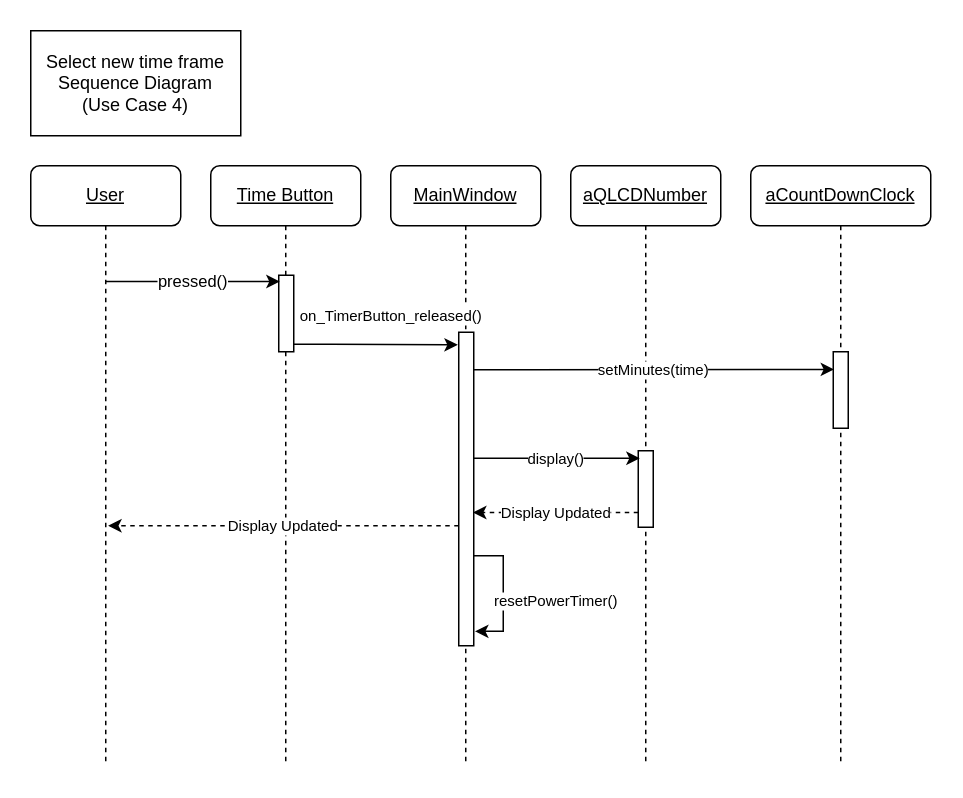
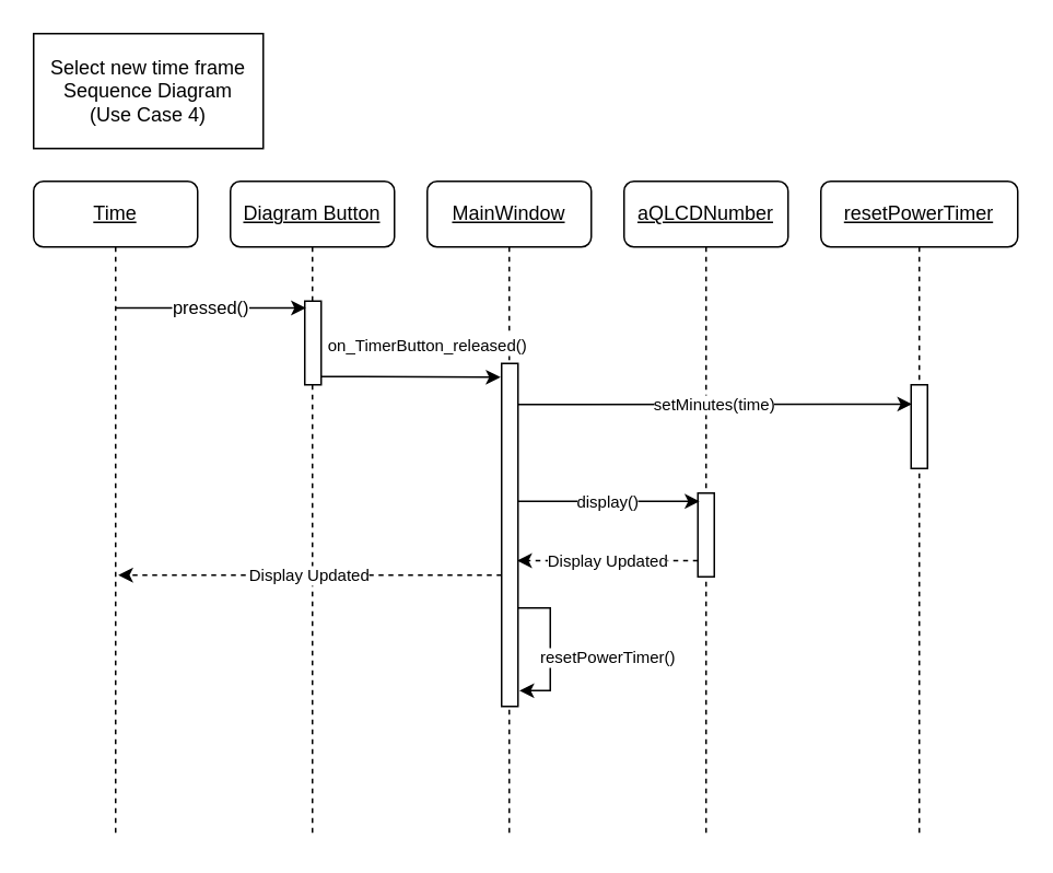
  <mxCell id="0" />
  <mxCell id="1" parent="0" />
  <mxCell id="2" value="&lt;font face=&quot;Helvetica&quot;&gt;&lt;u&gt;MainWindow&lt;/u&gt;&lt;/font&gt;" style="shape=umlLifeline;perimeter=lifelinePerimeter;whiteSpace=wrap;html=1;container=1;collapsible=0;recursiveResize=0;outlineConnect=0;rounded=1;shadow=0;comic=0;labelBackgroundColor=none;strokeWidth=1;fontFamily=Verdana;fontSize=12;align=center;" parent="1" vertex="1"><mxGeometry x="260" y="110" width="100" height="400" as="geometry" /></mxCell>
- <mxCell id="3" value="&lt;font face=&quot;Helvetica&quot;&gt;&lt;u&gt;aCountDownClock&lt;/u&gt;&lt;/font&gt;" style="shape=umlLifeline;perimeter=lifelinePerimeter;whiteSpace=wrap;html=1;container=1;collapsible=0;recursiveResize=0;outlineConnect=0;rounded=1;shadow=0;comic=0;labelBackgroundColor=none;strokeWidth=1;fontFamily=Verdana;fontSize=12;align=center;" parent="1" vertex="1"><mxGeometry x="500" y="110" width="120" height="400" as="geometry" /></mxCell>
+ <mxCell id="3" value="&lt;font face=&quot;Helvetica&quot;&gt;&lt;u&gt;resetPowerTimer&lt;/u&gt;&lt;/font&gt;" style="shape=umlLifeline;perimeter=lifelinePerimeter;whiteSpace=wrap;html=1;container=1;collapsible=0;recursiveResize=0;outlineConnect=0;rounded=1;shadow=0;comic=0;labelBackgroundColor=none;strokeWidth=1;fontFamily=Verdana;fontSize=12;align=center;" parent="1" vertex="1"><mxGeometry x="500" y="110" width="120" height="400" as="geometry" /></mxCell>
  <mxCell id="4" value="" style="html=1;points=[];perimeter=orthogonalPerimeter;rounded=0;shadow=0;comic=0;labelBackgroundColor=none;strokeWidth=1;fontFamily=Verdana;fontSize=12;align=center;" parent="3" vertex="1"><mxGeometry x="55.0" y="124" width="10" height="51" as="geometry" /></mxCell>
- <mxCell id="5" value="&lt;font face=&quot;Helvetica&quot;&gt;&lt;u&gt;User&lt;/u&gt;&lt;/font&gt;" style="shape=umlLifeline;perimeter=lifelinePerimeter;whiteSpace=wrap;html=1;container=1;collapsible=0;recursiveResize=0;outlineConnect=0;rounded=1;shadow=0;comic=0;labelBackgroundColor=none;strokeWidth=1;fontFamily=Verdana;fontSize=12;align=center;" parent="1" vertex="1"><mxGeometry x="20" y="110" width="100" height="400" as="geometry" /></mxCell>
- <mxCell id="6" value="&lt;font face=&quot;Helvetica&quot;&gt;&lt;u&gt;Time Button&lt;/u&gt;&lt;/font&gt;" style="shape=umlLifeline;perimeter=lifelinePerimeter;whiteSpace=wrap;html=1;container=1;collapsible=0;recursiveResize=0;outlineConnect=0;rounded=1;shadow=0;comic=0;labelBackgroundColor=none;strokeWidth=1;fontFamily=Verdana;fontSize=12;align=center;" parent="1" vertex="1"><mxGeometry x="140" y="110" width="100" height="400" as="geometry" /></mxCell>
+ <mxCell id="5" value="&lt;font face=&quot;Helvetica&quot;&gt;&lt;u&gt;Time&lt;/u&gt;&lt;/font&gt;" style="shape=umlLifeline;perimeter=lifelinePerimeter;whiteSpace=wrap;html=1;container=1;collapsible=0;recursiveResize=0;outlineConnect=0;rounded=1;shadow=0;comic=0;labelBackgroundColor=none;strokeWidth=1;fontFamily=Verdana;fontSize=12;align=center;" parent="1" vertex="1"><mxGeometry x="20" y="110" width="100" height="400" as="geometry" /></mxCell>
+ <mxCell id="6" value="&lt;font face=&quot;Helvetica&quot;&gt;&lt;u&gt;Diagram Button&lt;/u&gt;&lt;/font&gt;" style="shape=umlLifeline;perimeter=lifelinePerimeter;whiteSpace=wrap;html=1;container=1;collapsible=0;recursiveResize=0;outlineConnect=0;rounded=1;shadow=0;comic=0;labelBackgroundColor=none;strokeWidth=1;fontFamily=Verdana;fontSize=12;align=center;" parent="1" vertex="1"><mxGeometry x="140" y="110" width="100" height="400" as="geometry" /></mxCell>
  <mxCell id="7" value="" style="html=1;points=[];perimeter=orthogonalPerimeter;rounded=0;shadow=0;comic=0;labelBackgroundColor=none;strokeWidth=1;fontFamily=Verdana;fontSize=12;align=center;" parent="6" vertex="1"><mxGeometry x="165.33" y="111" width="10" height="209" as="geometry" /></mxCell>
  <mxCell id="8" value="" style="html=1;points=[];perimeter=orthogonalPerimeter;rounded=0;shadow=0;comic=0;labelBackgroundColor=none;strokeWidth=1;fontFamily=Verdana;fontSize=12;align=center;" parent="6" vertex="1"><mxGeometry x="45.33" y="73" width="10" height="51" as="geometry" /></mxCell>
  <mxCell id="9" value="&lt;font style=&quot;font-size: 10px&quot;&gt;on_TimerButton_released()&lt;/font&gt;" style="edgeStyle=orthogonalEdgeStyle;rounded=0;orthogonalLoop=1;jettySize=auto;html=1;entryX=-0.06;entryY=0.067;entryDx=0;entryDy=0;entryPerimeter=0;" parent="6" edge="1"><mxGeometry x="0.18" y="19" relative="1" as="geometry"><mxPoint x="55.33" y="119" as="sourcePoint" /><mxPoint x="164.73" y="119.417" as="targetPoint" /><Array as="points"><mxPoint x="80.33" y="119" /><mxPoint x="80.33" y="119" /></Array><mxPoint as="offset" /></mxGeometry></mxCell>
  <mxCell id="10" value="resetPowerTimer()" style="edgeStyle=orthogonalEdgeStyle;rounded=0;orthogonalLoop=1;jettySize=auto;html=1;entryX=1.081;entryY=0.954;entryDx=0;entryDy=0;entryPerimeter=0;fontSize=10;" parent="6" source="7" target="7" edge="1"><mxGeometry x="0.117" y="35" relative="1" as="geometry"><Array as="points"><mxPoint x="195" y="260" /><mxPoint x="195" y="310" /><mxPoint x="176" y="310" /></Array><mxPoint as="offset" /></mxGeometry></mxCell>
  <mxCell id="11" value="pressed()" style="endArrow=classic;html=1;rounded=0;entryX=0.067;entryY=0.2;entryDx=0;entryDy=0;entryPerimeter=0;" parent="1" edge="1"><mxGeometry width="50" height="50" relative="1" as="geometry"><mxPoint x="69.929" y="187.2" as="sourcePoint" /><mxPoint x="186" y="187.2" as="targetPoint" /></mxGeometry></mxCell>
  <mxCell id="12" value="&lt;font face=&quot;Helvetica&quot;&gt;&lt;u&gt;aQLCDNumber&lt;/u&gt;&lt;/font&gt;" style="shape=umlLifeline;perimeter=lifelinePerimeter;whiteSpace=wrap;html=1;container=1;collapsible=0;recursiveResize=0;outlineConnect=0;rounded=1;shadow=0;comic=0;labelBackgroundColor=none;strokeWidth=1;fontFamily=Verdana;fontSize=12;align=center;" parent="1" vertex="1"><mxGeometry x="380" y="110" width="100" height="400" as="geometry" /></mxCell>
  <mxCell id="13" value="" style="html=1;points=[];perimeter=orthogonalPerimeter;rounded=0;shadow=0;comic=0;labelBackgroundColor=none;strokeWidth=1;fontFamily=Verdana;fontSize=12;align=center;" parent="12" vertex="1"><mxGeometry x="45.0" y="190" width="10" height="51" as="geometry" /></mxCell>
  <mxCell id="14" value="setMinutes(time)" style="edgeStyle=orthogonalEdgeStyle;rounded=0;orthogonalLoop=1;jettySize=auto;html=1;entryX=0.06;entryY=0.231;entryDx=0;entryDy=0;entryPerimeter=0;fontSize=10;" parent="1" source="7" target="4" edge="1"><mxGeometry relative="1" as="geometry"><Array as="points"><mxPoint x="350" y="246" /><mxPoint x="350" y="246" /></Array></mxGeometry></mxCell>
  <mxCell id="15" value="display()" style="edgeStyle=orthogonalEdgeStyle;rounded=0;orthogonalLoop=1;jettySize=auto;html=1;entryX=0.1;entryY=0.098;entryDx=0;entryDy=0;entryPerimeter=0;fontSize=10;" parent="1" source="7" target="13" edge="1"><mxGeometry relative="1" as="geometry"><Array as="points"><mxPoint x="340" y="305" /><mxPoint x="340" y="305" /></Array></mxGeometry></mxCell>
  <mxCell id="16" value="Display Updated" style="edgeStyle=orthogonalEdgeStyle;rounded=0;orthogonalLoop=1;jettySize=auto;html=1;entryX=0.947;entryY=0.575;entryDx=0;entryDy=0;entryPerimeter=0;fontSize=10;dashed=1;" parent="1" source="13" target="7" edge="1"><mxGeometry relative="1" as="geometry"><Array as="points"><mxPoint x="410" y="342" /></Array></mxGeometry></mxCell>
  <mxCell id="17" value="Display Updated" style="edgeStyle=orthogonalEdgeStyle;rounded=0;orthogonalLoop=1;jettySize=auto;html=1;entryX=0.516;entryY=0.45;entryDx=0;entryDy=0;entryPerimeter=0;fontSize=10;dashed=1;" parent="1" edge="1"><mxGeometry relative="1" as="geometry"><mxPoint x="305.33" y="350" as="sourcePoint" /><mxPoint x="71.6" y="350" as="targetPoint" /><Array as="points"><mxPoint x="240" y="350" /><mxPoint x="240" y="350" /></Array></mxGeometry></mxCell>
  <mxCell id="18" value="Select new time frame Sequence Diagram&lt;br&gt;(Use Case 4)" style="rounded=0;whiteSpace=wrap;html=1;fontFamily=Helvetica;" vertex="1" parent="1"><mxGeometry x="20" y="20" width="140" height="70" as="geometry" /></mxCell>
